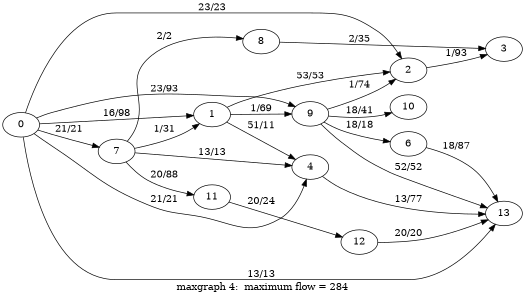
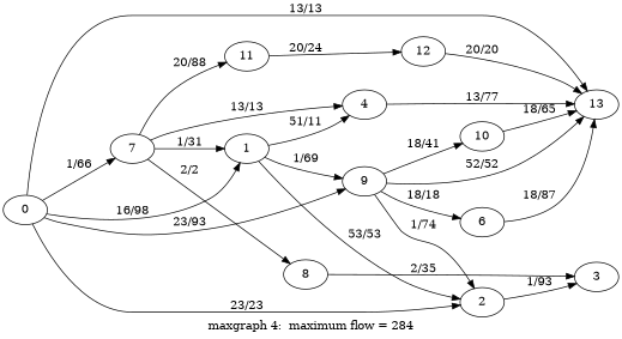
  digraph {
    label=" maxgraph 4:  maximum flow = 284 "
    rankdir=LR
    0
    1
    2
    4
    7
    9
    13
    3
    8
    11
    6
    10
    12
    0 -> 1 [label=" 16/98 "]
    0 -> 2 [label=" 23/23 "]
-   0 -> 4 [label=" 21/21 "]
-   0 -> 7 [label=" 21/21 "]
+   0 -> 7 [label=" 1/66 "]
    0 -> 9 [label=" 23/93 "]
    0 -> 13 [label=" 13/13 "]
    1 -> 2 [label=" 53/53 "]
    1 -> 4 [label=" 51/11 "]
    1 -> 9 [label=" 1/69 "]
    2 -> 3 [label=" 1/93 "]
    4 -> 13 [label=" 13/77 "]
    7 -> 1 [label=" 1/31 "]
    7 -> 4 [label=" 13/13 "]
    7 -> 8 [label=" 2/2 "]
    7 -> 11 [label=" 20/88 "]
    9 -> 2 [label=" 1/74 "]
    9 -> 13 [label=" 52/52 "]
    9 -> 6 [label=" 18/18 "]
    9 -> 10 [label=" 18/41 "]
    8 -> 3 [label=" 2/35 "]
    11 -> 12 [label=" 20/24 "]
    6 -> 13 [label=" 18/87 "]
+   10 -> 13 [label=" 18/65 "]
    12 -> 13 [label=" 20/20 "]
  }
